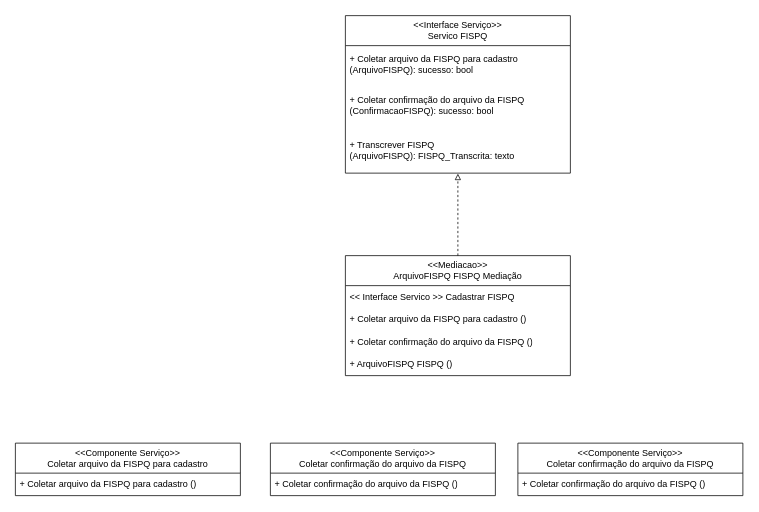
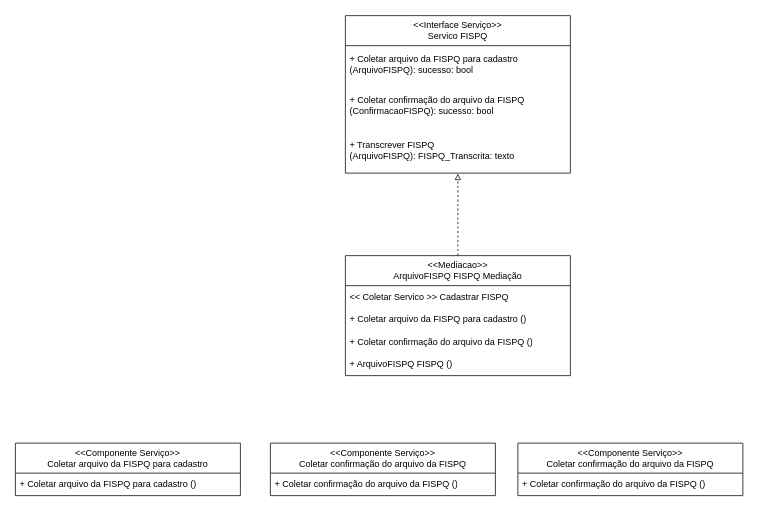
  <mxCell id="0" />
  <mxCell id="1" parent="0" />
  <mxCell id="2" value="&amp;lt;&amp;lt;Interface Serviço&amp;gt;&amp;gt;&lt;div&gt;Servico FISPQ&lt;/div&gt;" style="swimlane;fontStyle=0;childLayout=stackLayout;horizontal=1;startSize=40;horizontalStack=0;resizeParent=1;resizeParentMax=0;resizeLast=0;collapsible=1;marginBottom=0;whiteSpace=wrap;html=1;" vertex="1" parent="1"><mxGeometry x="460" y="20" width="300" height="210" as="geometry" /></mxCell>
  <mxCell id="3" value="&lt;div&gt;+ Coletar arquivo da FISPQ para cadastro (&lt;span style=&quot;background-color: transparent; color: light-dark(rgb(0, 0, 0), rgb(255, 255, 255));&quot;&gt;ArquivoFISPQ):&amp;nbsp;&lt;/span&gt;&lt;span style=&quot;background-color: transparent; color: light-dark(rgb(0, 0, 0), rgb(255, 255, 255));&quot;&gt;sucesso: bool&lt;/span&gt;&lt;/div&gt;" style="text;strokeColor=none;fillColor=none;align=left;verticalAlign=middle;spacingLeft=4;spacingRight=4;overflow=hidden;points=[[0,0.5],[1,0.5]];portConstraint=eastwest;rotatable=0;whiteSpace=wrap;html=1;" vertex="1" parent="2"><mxGeometry y="40" width="300" height="50" as="geometry" /></mxCell>
  <mxCell id="4" value="+&amp;nbsp;&lt;span style=&quot;background-color: transparent;&quot;&gt;Coletar confirmação do arquivo da FISPQ&lt;/span&gt;&lt;div&gt;(ConfirmacaoFISPQ):&amp;nbsp;&lt;span style=&quot;background-color: transparent; color: light-dark(rgb(0, 0, 0), rgb(255, 255, 255));&quot;&gt;sucesso: bool&lt;/span&gt;&lt;/div&gt;" style="text;strokeColor=none;fillColor=none;align=left;verticalAlign=middle;spacingLeft=4;spacingRight=4;overflow=hidden;points=[[0,0.5],[1,0.5]];portConstraint=eastwest;rotatable=0;whiteSpace=wrap;html=1;" vertex="1" parent="2"><mxGeometry y="90" width="300" height="60" as="geometry" /></mxCell>
  <mxCell id="5" value="&lt;div&gt;+ Transcrever FISPQ (&lt;span style=&quot;background-color: transparent; color: light-dark(rgb(0, 0, 0), rgb(255, 255, 255));&quot;&gt;ArquivoFISPQ):&amp;nbsp;&lt;/span&gt;&lt;span style=&quot;background-color: transparent; color: light-dark(rgb(0, 0, 0), rgb(255, 255, 255));&quot;&gt;FISPQ_Transcrita: texto&lt;/span&gt;&lt;/div&gt;" style="text;strokeColor=none;fillColor=none;align=left;verticalAlign=middle;spacingLeft=4;spacingRight=4;overflow=hidden;points=[[0,0.5],[1,0.5]];portConstraint=eastwest;rotatable=0;whiteSpace=wrap;html=1;" vertex="1" parent="2"><mxGeometry y="150" width="300" height="60" as="geometry" /></mxCell>
  <mxCell id="6" value="&amp;lt;&amp;lt;Mediacao&amp;gt;&amp;gt;&lt;div&gt;ArquivoFISPQ FISPQ Mediação&lt;/div&gt;" style="swimlane;fontStyle=0;childLayout=stackLayout;horizontal=1;startSize=40;horizontalStack=0;resizeParent=1;resizeParentMax=0;resizeLast=0;collapsible=1;marginBottom=0;whiteSpace=wrap;html=1;" vertex="1" parent="1"><mxGeometry x="460" y="340" width="300" height="160" as="geometry" /></mxCell>
- <mxCell id="7" value="&amp;lt;&amp;lt; Interface Servico &amp;gt;&amp;gt; Cadastrar FISPQ" style="text;strokeColor=none;fillColor=none;align=left;verticalAlign=middle;spacingLeft=4;spacingRight=4;overflow=hidden;points=[[0,0.5],[1,0.5]];portConstraint=eastwest;rotatable=0;whiteSpace=wrap;html=1;" vertex="1" parent="6"><mxGeometry y="40" width="300" height="30" as="geometry" /></mxCell>
+ <mxCell id="7" value="&amp;lt;&amp;lt; Coletar Servico &amp;gt;&amp;gt; Cadastrar FISPQ" style="text;strokeColor=none;fillColor=none;align=left;verticalAlign=middle;spacingLeft=4;spacingRight=4;overflow=hidden;points=[[0,0.5],[1,0.5]];portConstraint=eastwest;rotatable=0;whiteSpace=wrap;html=1;" vertex="1" parent="6"><mxGeometry y="40" width="300" height="30" as="geometry" /></mxCell>
  <mxCell id="8" value="&lt;div&gt;+ Coletar arquivo da FISPQ para cadastro (&lt;span style=&quot;background-color: transparent; color: light-dark(rgb(0, 0, 0), rgb(255, 255, 255));&quot;&gt;)&lt;/span&gt;&lt;/div&gt;" style="text;strokeColor=none;fillColor=none;align=left;verticalAlign=middle;spacingLeft=4;spacingRight=4;overflow=hidden;points=[[0,0.5],[1,0.5]];portConstraint=eastwest;rotatable=0;whiteSpace=wrap;html=1;" vertex="1" parent="6"><mxGeometry y="70" width="300" height="30" as="geometry" /></mxCell>
  <mxCell id="9" value="+&amp;nbsp;&lt;span style=&quot;background-color: transparent;&quot;&gt;Coletar confirmação do arquivo da FISPQ&amp;nbsp;&lt;/span&gt;&lt;span style=&quot;background-color: transparent; color: light-dark(rgb(0, 0, 0), rgb(255, 255, 255));&quot;&gt;()&lt;/span&gt;" style="text;strokeColor=none;fillColor=none;align=left;verticalAlign=middle;spacingLeft=4;spacingRight=4;overflow=hidden;points=[[0,0.5],[1,0.5]];portConstraint=eastwest;rotatable=0;whiteSpace=wrap;html=1;" vertex="1" parent="6"><mxGeometry y="100" width="300" height="30" as="geometry" /></mxCell>
  <mxCell id="10" value="&lt;div&gt;+ ArquivoFISPQ FISPQ (&lt;span style=&quot;background-color: transparent; color: light-dark(rgb(0, 0, 0), rgb(255, 255, 255));&quot;&gt;)&lt;/span&gt;&lt;/div&gt;" style="text;strokeColor=none;fillColor=none;align=left;verticalAlign=middle;spacingLeft=4;spacingRight=4;overflow=hidden;points=[[0,0.5],[1,0.5]];portConstraint=eastwest;rotatable=0;whiteSpace=wrap;html=1;" vertex="1" parent="6"><mxGeometry y="130" width="300" height="30" as="geometry" /></mxCell>
  <mxCell id="11" style="edgeStyle=orthogonalEdgeStyle;rounded=0;orthogonalLoop=1;jettySize=auto;html=1;entryX=0.5;entryY=1.011;entryDx=0;entryDy=0;entryPerimeter=0;endArrow=block;endFill=0;dashed=1;" edge="1" parent="1" source="6" target="5"><mxGeometry relative="1" as="geometry" /></mxCell>
  <mxCell id="12" value="&amp;lt;&amp;lt;Componente Serviço&amp;gt;&amp;gt;&lt;div&gt;Coletar arquivo da FISPQ para cadastro&lt;/div&gt;" style="swimlane;fontStyle=0;childLayout=stackLayout;horizontal=1;startSize=40;horizontalStack=0;resizeParent=1;resizeParentMax=0;resizeLast=0;collapsible=1;marginBottom=0;whiteSpace=wrap;html=1;" vertex="1" parent="1"><mxGeometry x="20" y="590" width="300" height="70" as="geometry" /></mxCell>
  <mxCell id="13" value="&lt;div&gt;+ Coletar arquivo da FISPQ para cadastro (&lt;span style=&quot;background-color: transparent; color: light-dark(rgb(0, 0, 0), rgb(255, 255, 255));&quot;&gt;)&lt;/span&gt;&lt;/div&gt;" style="text;strokeColor=none;fillColor=none;align=left;verticalAlign=middle;spacingLeft=4;spacingRight=4;overflow=hidden;points=[[0,0.5],[1,0.5]];portConstraint=eastwest;rotatable=0;whiteSpace=wrap;html=1;" vertex="1" parent="12"><mxGeometry y="40" width="300" height="30" as="geometry" /></mxCell>
  <mxCell id="14" value="&amp;lt;&amp;lt;Componente Serviço&amp;gt;&amp;gt;&lt;div&gt;Coletar confirmação do arquivo da FISPQ&lt;/div&gt;" style="swimlane;fontStyle=0;childLayout=stackLayout;horizontal=1;startSize=40;horizontalStack=0;resizeParent=1;resizeParentMax=0;resizeLast=0;collapsible=1;marginBottom=0;whiteSpace=wrap;html=1;" vertex="1" parent="1"><mxGeometry x="360" y="590" width="300" height="70" as="geometry" /></mxCell>
  <mxCell id="15" value="&lt;div&gt;+ Coletar confirmação do arquivo da FISPQ (&lt;span style=&quot;background-color: transparent; color: light-dark(rgb(0, 0, 0), rgb(255, 255, 255));&quot;&gt;)&lt;/span&gt;&lt;/div&gt;" style="text;strokeColor=none;fillColor=none;align=left;verticalAlign=middle;spacingLeft=4;spacingRight=4;overflow=hidden;points=[[0,0.5],[1,0.5]];portConstraint=eastwest;rotatable=0;whiteSpace=wrap;html=1;" vertex="1" parent="14"><mxGeometry y="40" width="300" height="30" as="geometry" /></mxCell>
  <mxCell id="16" value="&amp;lt;&amp;lt;Componente Serviço&amp;gt;&amp;gt;&lt;div&gt;Coletar confirmação do arquivo da FISPQ&lt;/div&gt;" style="swimlane;fontStyle=0;childLayout=stackLayout;horizontal=1;startSize=40;horizontalStack=0;resizeParent=1;resizeParentMax=0;resizeLast=0;collapsible=1;marginBottom=0;whiteSpace=wrap;html=1;" vertex="1" parent="1"><mxGeometry x="690" y="590" width="300" height="70" as="geometry" /></mxCell>
  <mxCell id="17" value="&lt;div&gt;+ Coletar confirmação do arquivo da FISPQ (&lt;span style=&quot;background-color: transparent; color: light-dark(rgb(0, 0, 0), rgb(255, 255, 255));&quot;&gt;)&lt;/span&gt;&lt;/div&gt;" style="text;strokeColor=none;fillColor=none;align=left;verticalAlign=middle;spacingLeft=4;spacingRight=4;overflow=hidden;points=[[0,0.5],[1,0.5]];portConstraint=eastwest;rotatable=0;whiteSpace=wrap;html=1;" vertex="1" parent="16"><mxGeometry y="40" width="300" height="30" as="geometry" /></mxCell>
